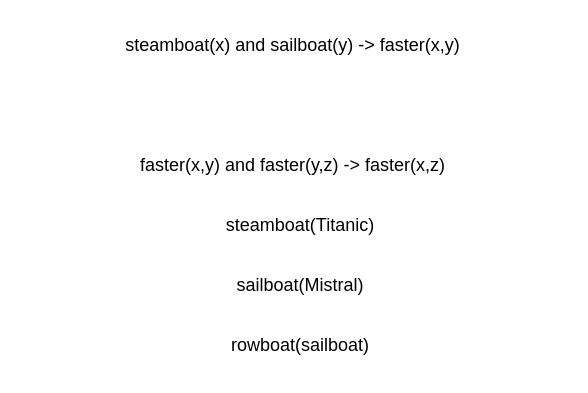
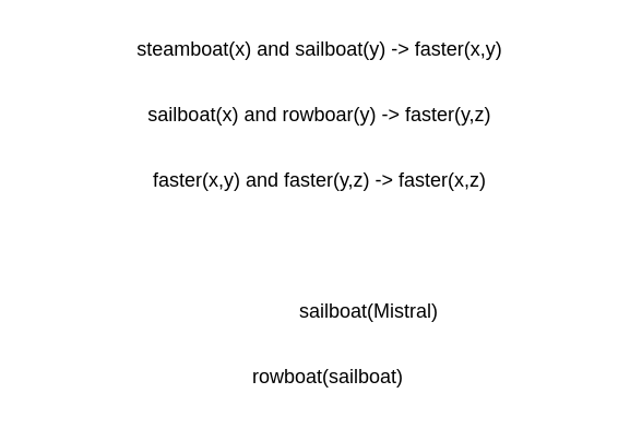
  <mxCell id="0" />
  <mxCell id="1" parent="0" />
  <mxCell id="2" value="&lt;div style=&quot;text-align: left&quot;&gt;&lt;span&gt;steamboat(x) and sailboat(y) -&amp;gt; faster(x,y)&lt;/span&gt;&lt;/div&gt;" style="text;html=1;strokeColor=none;fillColor=none;align=center;verticalAlign=middle;whiteSpace=wrap;rounded=0;" vertex="1" parent="1"><mxGeometry x="20" y="20" width="350" height="20" as="geometry" /></mxCell>
+ <mxCell id="3" value="sailboat(x) and rowboar(y) -&amp;gt; faster(y,z)" style="text;html=1;strokeColor=none;fillColor=none;align=center;verticalAlign=middle;whiteSpace=wrap;rounded=0;" vertex="1" parent="1"><mxGeometry x="20" y="60" width="350" height="20" as="geometry" /></mxCell>
  <mxCell id="4" value="faster(x,y) and faster(y,z) -&amp;gt; faster(x,z)" style="text;html=1;strokeColor=none;fillColor=none;align=center;verticalAlign=middle;whiteSpace=wrap;rounded=0;" vertex="1" parent="1"><mxGeometry x="20" y="100" width="350" height="20" as="geometry" /></mxCell>
- <mxCell id="5" value="steamboat(Titanic)" style="text;html=1;strokeColor=none;fillColor=none;align=center;verticalAlign=middle;whiteSpace=wrap;rounded=0;" vertex="1" parent="1"><mxGeometry x="60" y="140" width="280" height="20" as="geometry" /></mxCell>
- <mxCell id="6" value="sailboat(Mistral)" style="text;html=1;strokeColor=none;fillColor=none;align=center;verticalAlign=middle;whiteSpace=wrap;rounded=0;" vertex="1" parent="1"><mxGeometry x="60" y="180" width="280" height="20" as="geometry" /></mxCell>
+ <mxCell id="6" value="sailboat(Mistral)" style="text;html=1;strokeColor=none;fillColor=none;align=center;verticalAlign=middle;whiteSpace=wrap;rounded=0;" vertex="1" parent="1"><mxGeometry x="85" y="180" width="280" height="20" as="geometry" /></mxCell>
  <mxCell id="7" value="rowboat(sailboat)" style="text;html=1;strokeColor=none;fillColor=none;align=center;verticalAlign=middle;whiteSpace=wrap;rounded=0;" vertex="1" parent="1"><mxGeometry x="60" y="220" width="280" height="20" as="geometry" /></mxCell>
